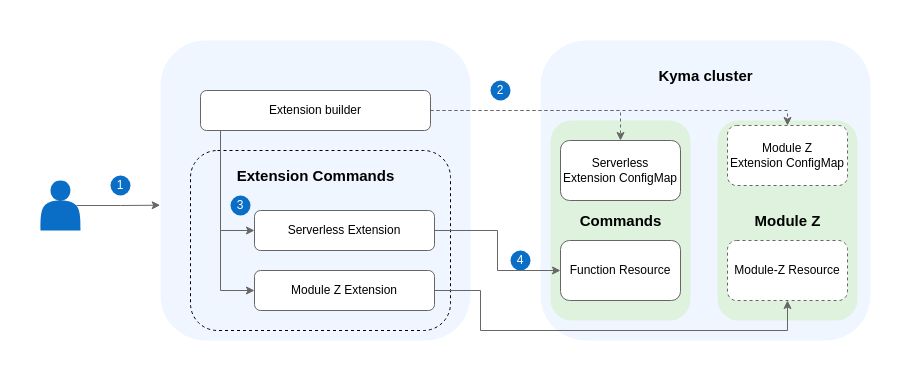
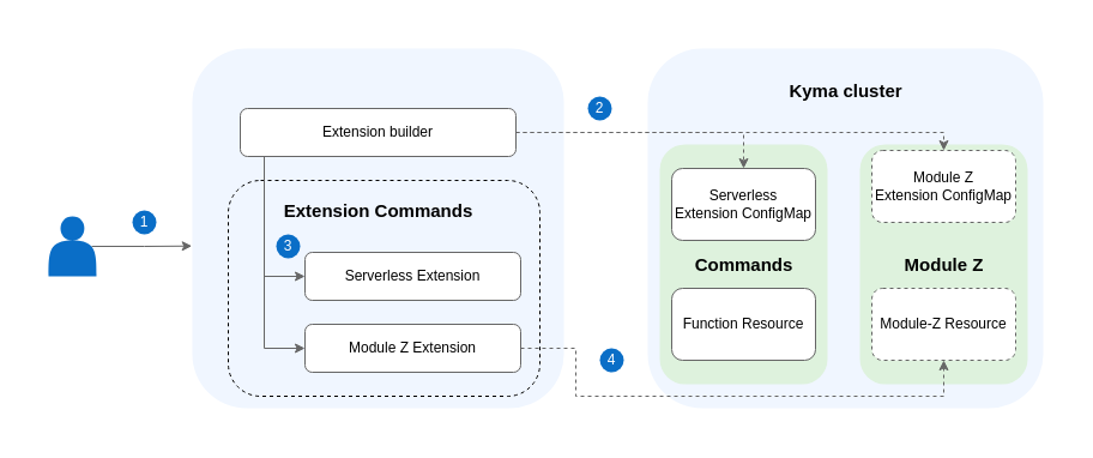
  <mxCell id="0" />
  <mxCell id="1" parent="0" />
  <mxCell id="2" value="" style="group" vertex="1" connectable="0" parent="1"><mxGeometry width="870" height="340" as="geometry" x="20" y="20" /></mxCell>
  <mxCell id="3" value="" style="rounded=0;whiteSpace=wrap;html=1;strokeColor=none;" vertex="1" parent="2"><mxGeometry width="870" height="340" as="geometry" /></mxCell>
  <mxCell id="4" value="" style="rounded=1;whiteSpace=wrap;html=1;fillColor=#F0F6FF;strokeColor=none;" vertex="1" parent="2"><mxGeometry x="140" y="20" width="310" height="300" as="geometry" /></mxCell>
  <mxCell id="5" value="" style="rounded=1;whiteSpace=wrap;html=1;fillColor=none;strokeColor=default;dashed=1;" vertex="1" parent="2"><mxGeometry x="170" y="130" width="260" height="180" as="geometry" /></mxCell>
  <mxCell id="6" value="" style="rounded=1;whiteSpace=wrap;html=1;fillColor=#F0F6FF;strokeColor=none;glass=0;" vertex="1" parent="2"><mxGeometry x="520" y="20" width="330" height="300" as="geometry" /></mxCell>
  <mxCell id="7" value="Kyma cluster" style="text;html=1;align=center;verticalAlign=middle;resizable=0;points=[];autosize=1;strokeColor=none;fillColor=none;fontStyle=1;fontSize=15;" vertex="1" parent="2"><mxGeometry x="630" y="40" width="110" height="30" as="geometry" /></mxCell>
  <mxCell id="8" style="edgeStyle=orthogonalEdgeStyle;rounded=0;orthogonalLoop=1;jettySize=auto;html=1;exitX=0;exitY=0.75;exitDx=0;exitDy=0;entryX=0;entryY=0.5;entryDx=0;entryDy=0;strokeColor=#666666;" edge="1" parent="2" source="10" target="14"><mxGeometry relative="1" as="geometry"><Array as="points"><mxPoint x="180" y="90" /><mxPoint x="200" y="90" /><mxPoint x="200" y="270" /></Array></mxGeometry></mxCell>
  <mxCell id="9" style="edgeStyle=orthogonalEdgeStyle;rounded=0;orthogonalLoop=1;jettySize=auto;html=1;exitX=0;exitY=0.5;exitDx=0;exitDy=0;entryX=0;entryY=0.5;entryDx=0;entryDy=0;strokeColor=#666666;" edge="1" parent="2" source="10" target="13"><mxGeometry relative="1" as="geometry"><Array as="points"><mxPoint x="180" y="80" /><mxPoint x="200" y="80" /><mxPoint x="200" y="210" /></Array></mxGeometry></mxCell>
  <mxCell id="10" value="Extension builder" style="rounded=1;whiteSpace=wrap;html=1;strokeColor=#666666;" vertex="1" parent="2"><mxGeometry x="180" y="70" width="230" height="40" as="geometry" /></mxCell>
  <mxCell id="11" style="edgeStyle=orthogonalEdgeStyle;rounded=0;orthogonalLoop=1;jettySize=auto;html=1;exitX=0.9;exitY=0.5;exitDx=0;exitDy=0;exitPerimeter=0;entryX=-0.001;entryY=0.549;entryDx=0;entryDy=0;strokeColor=#666666;entryPerimeter=0;" edge="1" parent="2" source="12" target="4"><mxGeometry relative="1" as="geometry" /></mxCell>
  <mxCell id="12" value="" style="shape=actor;whiteSpace=wrap;html=1;strokeColor=none;fillColor=#0A6EC7;" vertex="1" parent="2"><mxGeometry x="20" y="160" width="40" height="50" as="geometry" /></mxCell>
  <mxCell id="13" value="Serverless&amp;nbsp;Extension" style="rounded=1;whiteSpace=wrap;html=1;strokeColor=#666666;" vertex="1" parent="2"><mxGeometry x="234" y="190" width="180" height="40" as="geometry" /></mxCell>
  <mxCell id="14" value="Module Z Extension" style="rounded=1;whiteSpace=wrap;html=1;strokeColor=#666666;" vertex="1" parent="2"><mxGeometry x="234" y="250" width="180" height="40" as="geometry" /></mxCell>
  <mxCell id="15" value="1" style="ellipse;whiteSpace=wrap;html=1;aspect=fixed;strokeColor=none;fillColor=#0A6EC7;fontColor=#FFFFFF;labelBackgroundColor=none;" vertex="1" parent="2"><mxGeometry x="90" y="155" width="20" height="20" as="geometry" /></mxCell>
  <mxCell id="16" value="2" style="ellipse;whiteSpace=wrap;html=1;aspect=fixed;strokeColor=none;fillColor=#0A6EC7;fontColor=#FFFFFF;labelBackgroundColor=none;" vertex="1" parent="2"><mxGeometry x="470" y="60" width="20" height="20" as="geometry" /></mxCell>
  <mxCell id="17" value="3" style="ellipse;whiteSpace=wrap;html=1;aspect=fixed;strokeColor=none;fillColor=#0A6EC7;fontColor=#FFFFFF;labelBackgroundColor=none;" vertex="1" parent="2"><mxGeometry x="210" y="175" width="20" height="20" as="geometry" /></mxCell>
  <mxCell id="18" value="Extension Commands" style="text;html=1;align=center;verticalAlign=middle;resizable=0;points=[];autosize=1;strokeColor=none;fillColor=none;fontStyle=1;fontSize=15;" vertex="1" parent="2"><mxGeometry x="210" y="140" width="170" height="30" as="geometry" /></mxCell>
- <mxCell id="19" value="4" style="ellipse;whiteSpace=wrap;html=1;aspect=fixed;strokeColor=none;fillColor=#0A6EC7;fontColor=#FFFFFF;labelBackgroundColor=none;" vertex="1" parent="2"><mxGeometry x="490" y="230" width="20" height="20" as="geometry" /></mxCell>
+ <mxCell id="19" value="4" style="ellipse;whiteSpace=wrap;html=1;aspect=fixed;strokeColor=none;fillColor=#0A6EC7;fontColor=#FFFFFF;labelBackgroundColor=none;" vertex="1" parent="2"><mxGeometry x="480" y="270" width="20" height="20" as="geometry" /></mxCell>
  <mxCell id="20" value="" style="rounded=1;whiteSpace=wrap;html=1;fillColor=#DEF2DD;strokeColor=none;" vertex="1" parent="2"><mxGeometry x="530" y="100" width="140" height="200" as="geometry" /></mxCell>
  <mxCell id="21" value="Serverless&lt;div&gt;Extension ConfigMap&lt;/div&gt;" style="rounded=1;whiteSpace=wrap;html=1;strokeColor=#666666;" vertex="1" parent="2"><mxGeometry x="540" y="120" width="120" height="60" as="geometry" /></mxCell>
  <mxCell id="22" value="Function Resource" style="rounded=1;whiteSpace=wrap;html=1;strokeColor=#666666;" vertex="1" parent="2"><mxGeometry x="540" y="220" width="120" height="60" as="geometry" /></mxCell>
  <mxCell id="23" style="edgeStyle=orthogonalEdgeStyle;rounded=0;orthogonalLoop=1;jettySize=auto;html=1;exitX=1;exitY=0.5;exitDx=0;exitDy=0;entryX=0.5;entryY=0;entryDx=0;entryDy=0;strokeColor=#666666;dashed=1;" edge="1" parent="2" source="10" target="21"><mxGeometry relative="1" as="geometry"><Array as="points"><mxPoint x="600" y="90" /></Array></mxGeometry></mxCell>
- <mxCell id="24" style="edgeStyle=orthogonalEdgeStyle;rounded=0;orthogonalLoop=1;jettySize=auto;html=1;exitX=1;exitY=0.5;exitDx=0;exitDy=0;entryX=0;entryY=0.5;entryDx=0;entryDy=0;strokeColor=#666666;" edge="1" parent="2" source="13" target="22"><mxGeometry relative="1" as="geometry" /></mxCell>
  <mxCell id="25" value="Commands" style="text;html=1;align=center;verticalAlign=middle;resizable=0;points=[];autosize=1;strokeColor=none;fillColor=none;fontStyle=1;fontSize=15;" vertex="1" parent="2"><mxGeometry x="555" y="185" width="90" height="30" as="geometry" /></mxCell>
  <mxCell id="26" value="" style="rounded=1;whiteSpace=wrap;html=1;fillColor=#DEF2DD;strokeColor=none;" vertex="1" parent="2"><mxGeometry x="697" y="100" width="140" height="200" as="geometry" /></mxCell>
  <mxCell id="27" value="Module Z&lt;div&gt;Extension ConfigMap&lt;/div&gt;" style="rounded=1;whiteSpace=wrap;html=1;strokeColor=#666666;dashed=1;" vertex="1" parent="2"><mxGeometry x="707" y="105" width="120" height="60" as="geometry" /></mxCell>
  <mxCell id="28" style="edgeStyle=orthogonalEdgeStyle;rounded=0;orthogonalLoop=1;jettySize=auto;html=1;exitX=1;exitY=0.5;exitDx=0;exitDy=0;entryX=0.5;entryY=0;entryDx=0;entryDy=0;strokeColor=#666666;dashed=1;" edge="1" parent="2" source="10" target="27"><mxGeometry relative="1" as="geometry"><Array as="points"><mxPoint x="767" y="90" /></Array></mxGeometry></mxCell>
  <mxCell id="29" value="Module-Z Resource" style="rounded=1;whiteSpace=wrap;html=1;strokeColor=#666666;dashed=1;" vertex="1" parent="2"><mxGeometry x="707" y="220" width="120" height="60" as="geometry" /></mxCell>
- <mxCell id="30" style="edgeStyle=orthogonalEdgeStyle;rounded=0;orthogonalLoop=1;jettySize=auto;html=1;exitX=1;exitY=0.5;exitDx=0;exitDy=0;entryX=0.5;entryY=1;entryDx=0;entryDy=0;strokeColor=#666666;" edge="1" parent="2" source="14" target="29"><mxGeometry relative="1" as="geometry"><Array as="points"><mxPoint x="460" y="270" /><mxPoint x="460" y="310" /><mxPoint x="767" y="310" /></Array></mxGeometry></mxCell>
+ <mxCell id="30" style="edgeStyle=orthogonalEdgeStyle;rounded=0;orthogonalLoop=1;jettySize=auto;html=1;exitX=1;exitY=0.5;exitDx=0;exitDy=0;entryX=0.5;entryY=1;entryDx=0;entryDy=0;strokeColor=#666666;dashed=1;" edge="1" parent="2" source="14" target="29"><mxGeometry relative="1" as="geometry"><Array as="points"><mxPoint x="460" y="270" /><mxPoint x="460" y="310" /><mxPoint x="767" y="310" /></Array></mxGeometry></mxCell>
  <mxCell id="31" value="Module Z" style="text;html=1;align=center;verticalAlign=middle;resizable=0;points=[];autosize=1;strokeColor=none;fillColor=none;fontStyle=1;fontSize=15;" vertex="1" parent="2"><mxGeometry x="722" y="185" width="90" height="30" as="geometry" /></mxCell>
